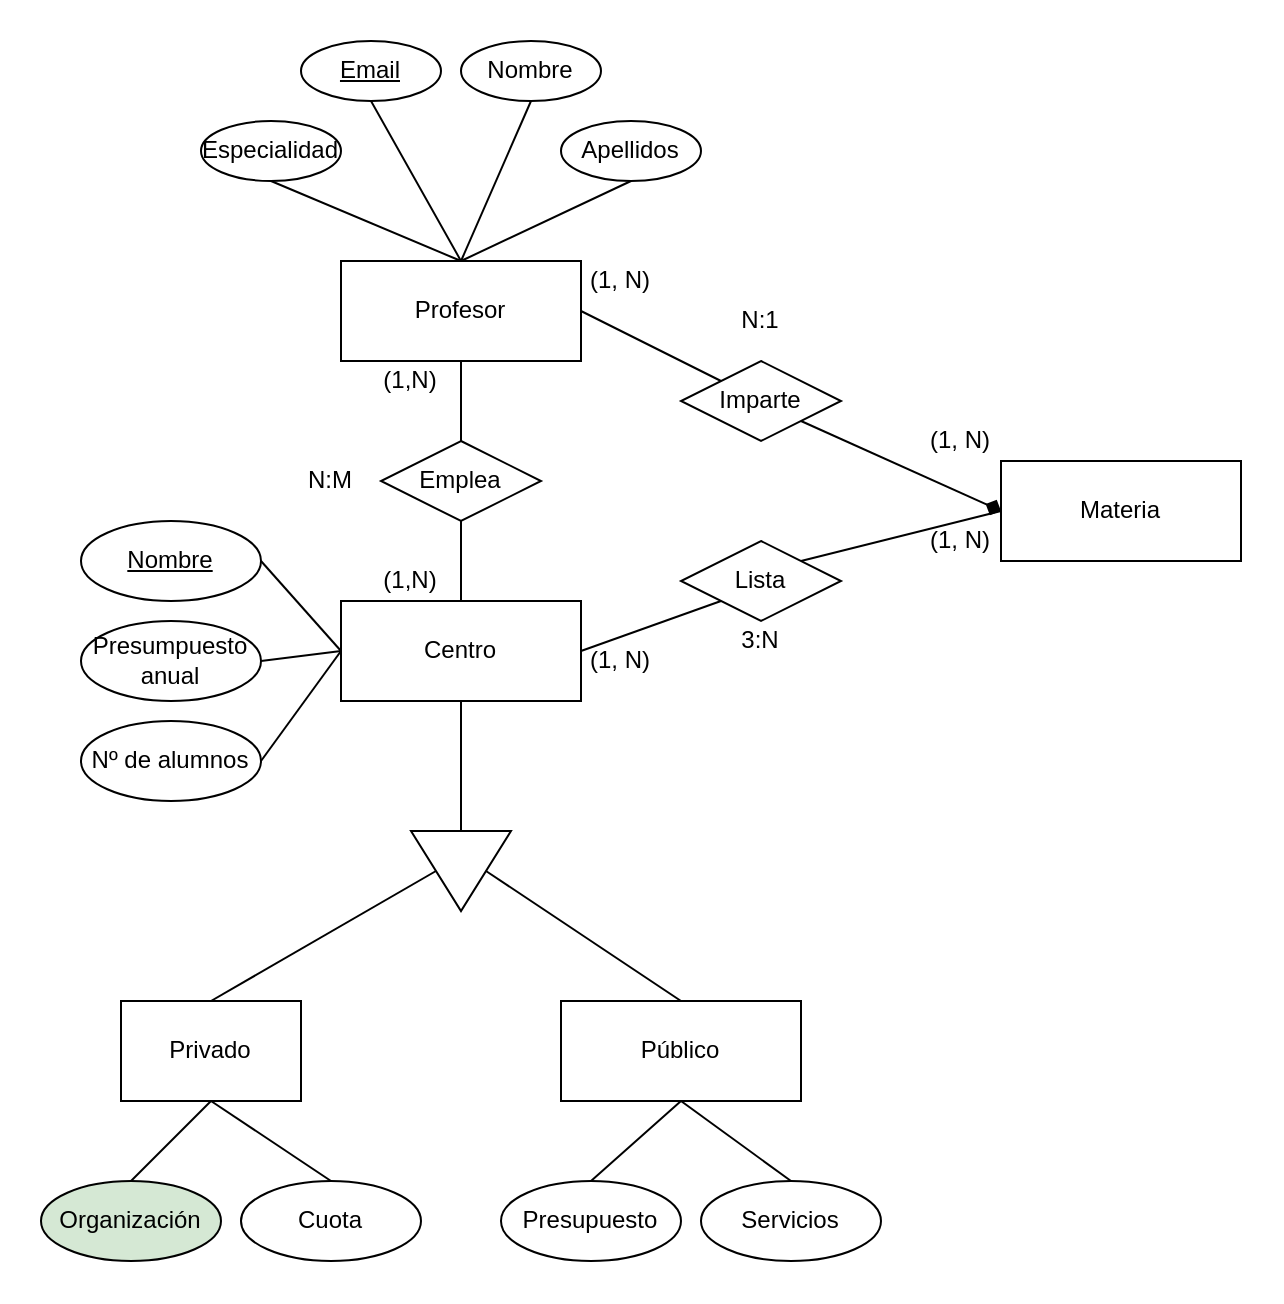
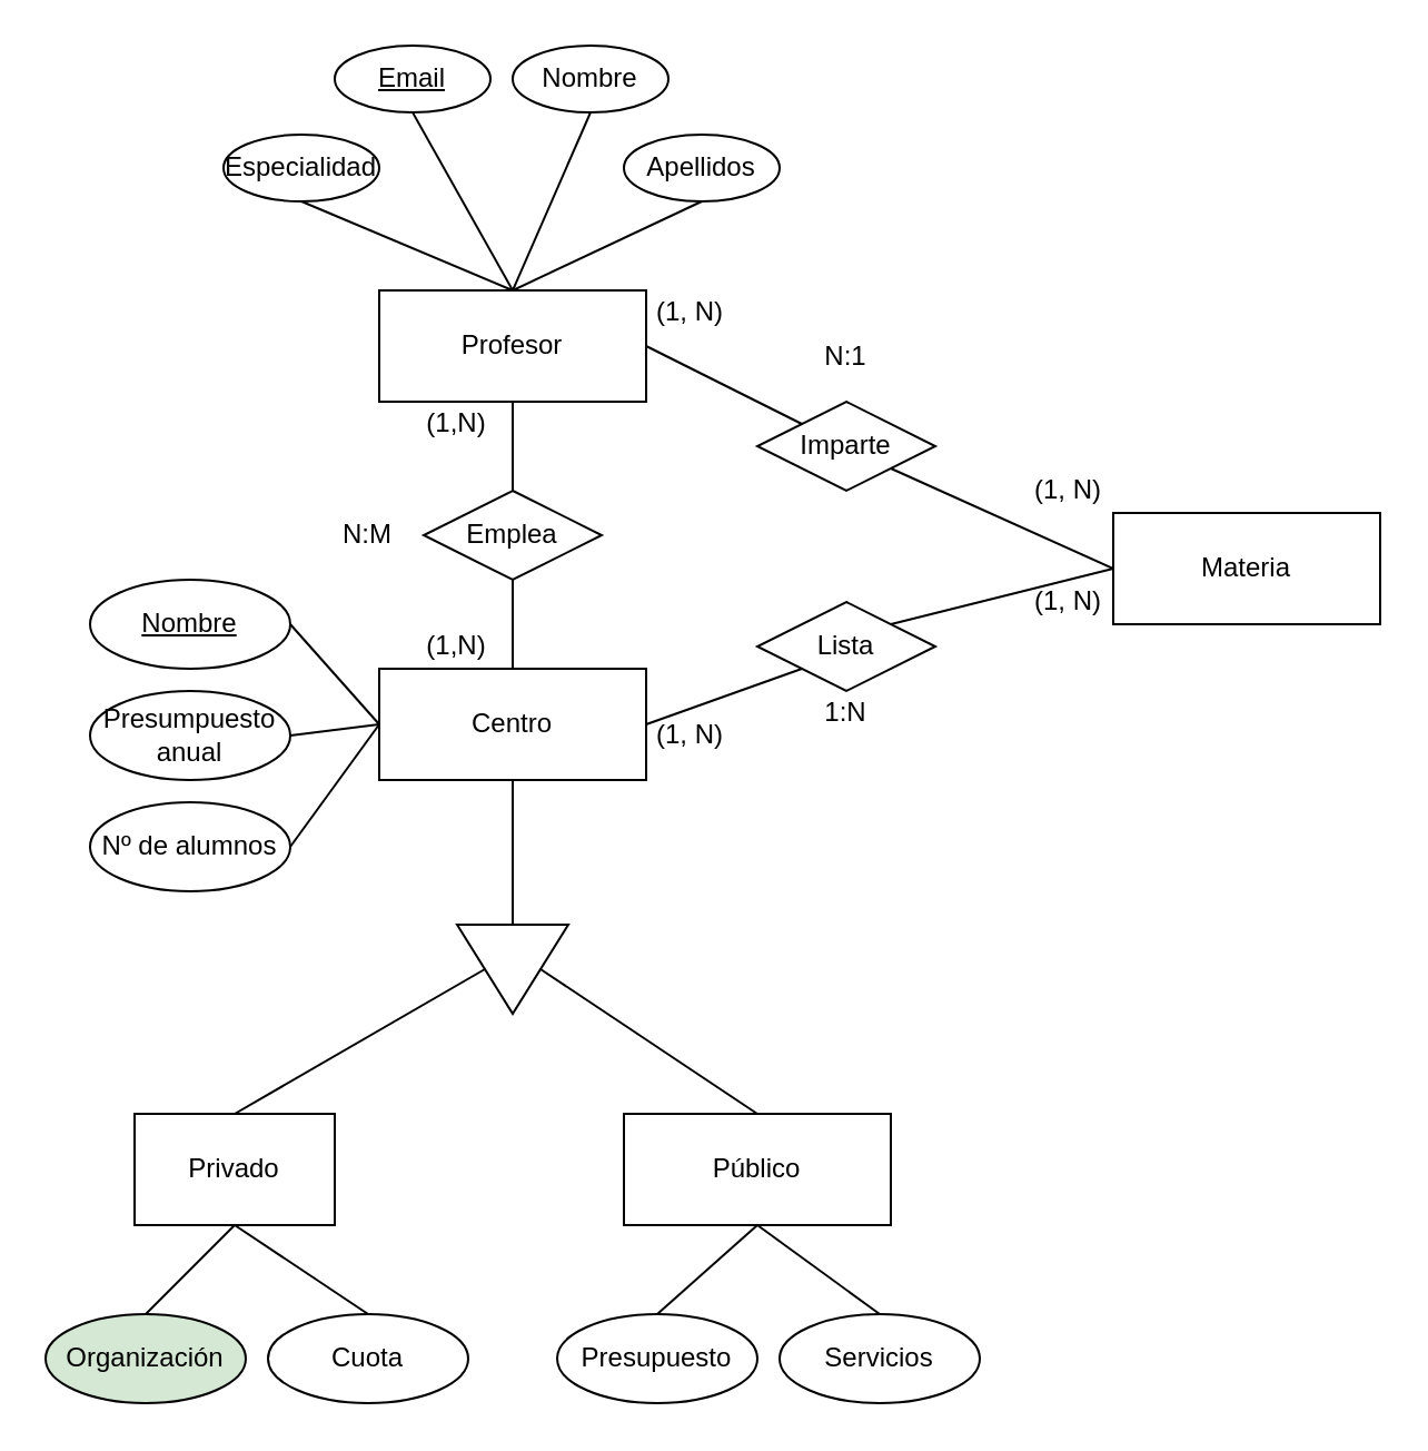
  <mxCell id="0" />
  <mxCell id="1" parent="0" />
  <mxCell id="2" value="Centro" style="rounded=0;whiteSpace=wrap;html=1;" parent="1" vertex="1"><mxGeometry x="170" y="300" width="120" height="50" as="geometry" /></mxCell>
  <mxCell id="3" value="Profesor" style="rounded=0;whiteSpace=wrap;html=1;" parent="1" vertex="1"><mxGeometry x="170" y="130" width="120" height="50" as="geometry" /></mxCell>
  <mxCell id="4" value="Privado" style="rounded=0;whiteSpace=wrap;html=1;" parent="1" vertex="1"><mxGeometry x="60" y="500" width="90" height="50" as="geometry" /></mxCell>
  <mxCell id="5" value="Público" style="rounded=0;whiteSpace=wrap;html=1;" parent="1" vertex="1"><mxGeometry x="280" y="500" width="120" height="50" as="geometry" /></mxCell>
  <mxCell id="6" value="" style="triangle;whiteSpace=wrap;html=1;rotation=90;" parent="1" vertex="1"><mxGeometry x="210" y="410" width="40" height="50" as="geometry" /></mxCell>
  <mxCell id="7" value="" style="endArrow=none;html=1;entryX=0.5;entryY=1;entryDx=0;entryDy=0;exitX=0;exitY=0.5;exitDx=0;exitDy=0;" parent="1" source="6" target="2" edge="1"><mxGeometry width="50" height="50" relative="1" as="geometry"><mxPoint x="140" y="410" as="sourcePoint" /><mxPoint x="190" y="360" as="targetPoint" /></mxGeometry></mxCell>
  <mxCell id="8" value="" style="endArrow=none;html=1;entryX=0.5;entryY=1;entryDx=0;entryDy=0;exitX=0.5;exitY=0;exitDx=0;exitDy=0;" parent="1" source="4" target="6" edge="1"><mxGeometry width="50" height="50" relative="1" as="geometry"><mxPoint x="240" y="395" as="sourcePoint" /><mxPoint x="240" y="360" as="targetPoint" /></mxGeometry></mxCell>
  <mxCell id="9" value="" style="endArrow=none;html=1;entryX=0.5;entryY=0;entryDx=0;entryDy=0;exitX=0.5;exitY=0;exitDx=0;exitDy=0;" parent="1" source="5" target="6" edge="1"><mxGeometry width="50" height="50" relative="1" as="geometry"><mxPoint x="130" y="440" as="sourcePoint" /><mxPoint x="227.5" y="415" as="targetPoint" /></mxGeometry></mxCell>
  <mxCell id="10" value="Emplea" style="rhombus;whiteSpace=wrap;html=1;" parent="1" vertex="1"><mxGeometry x="190" y="220" width="80" height="40" as="geometry" /></mxCell>
  <mxCell id="11" value="Imparte" style="rhombus;whiteSpace=wrap;html=1;" parent="1" vertex="1"><mxGeometry x="340" y="180" width="80" height="40" as="geometry" /></mxCell>
  <mxCell id="12" value="Materia" style="rounded=0;whiteSpace=wrap;html=1;" parent="1" vertex="1"><mxGeometry x="500" y="230" width="120" height="50" as="geometry" /></mxCell>
  <mxCell id="13" value="Nombre" style="ellipse;whiteSpace=wrap;html=1;" parent="1" vertex="1"><mxGeometry x="230" y="20" width="70" height="30" as="geometry" /></mxCell>
  <mxCell id="14" value="Apellidos" style="ellipse;whiteSpace=wrap;html=1;" parent="1" vertex="1"><mxGeometry x="280" y="60" width="70" height="30" as="geometry" /></mxCell>
  <mxCell id="15" value="N:M" style="text;html=1;strokeColor=none;fillColor=none;align=center;verticalAlign=middle;whiteSpace=wrap;rounded=0;" parent="1" vertex="1"><mxGeometry x="145" y="230" width="40" height="20" as="geometry" /></mxCell>
  <mxCell id="16" value="&lt;u&gt;Email&lt;/u&gt;" style="ellipse;whiteSpace=wrap;html=1;" parent="1" vertex="1"><mxGeometry x="150" y="20" width="70" height="30" as="geometry" /></mxCell>
  <mxCell id="17" value="Especialidad" style="ellipse;whiteSpace=wrap;html=1;" parent="1" vertex="1"><mxGeometry x="100" y="60" width="70" height="30" as="geometry" /></mxCell>
  <mxCell id="18" value="&lt;u&gt;Nombre&lt;/u&gt;" style="ellipse;whiteSpace=wrap;html=1;" parent="1" vertex="1"><mxGeometry x="40" y="260" width="90" height="40" as="geometry" /></mxCell>
  <mxCell id="19" value="Lista" style="rhombus;whiteSpace=wrap;html=1;" parent="1" vertex="1"><mxGeometry x="340" y="270" width="80" height="40" as="geometry" /></mxCell>
  <mxCell id="20" value="Presumpuesto anual" style="ellipse;whiteSpace=wrap;html=1;" parent="1" vertex="1"><mxGeometry x="40" y="310" width="90" height="40" as="geometry" /></mxCell>
  <mxCell id="21" value="Nº de alumnos" style="ellipse;whiteSpace=wrap;html=1;" parent="1" vertex="1"><mxGeometry x="40" y="360" width="90" height="40" as="geometry" /></mxCell>
  <mxCell id="22" value="Presupuesto" style="ellipse;whiteSpace=wrap;html=1;" parent="1" vertex="1"><mxGeometry x="250" y="590" width="90" height="40" as="geometry" /></mxCell>
  <mxCell id="23" value="Servicios" style="ellipse;whiteSpace=wrap;html=1;" parent="1" vertex="1"><mxGeometry x="350" y="590" width="90" height="40" as="geometry" /></mxCell>
  <mxCell id="24" value="Organización" style="ellipse;whiteSpace=wrap;html=1;fillColor=#d5e8d4;" parent="1" vertex="1"><mxGeometry x="20" y="590" width="90" height="40" as="geometry" /></mxCell>
  <mxCell id="25" value="Cuota" style="ellipse;whiteSpace=wrap;html=1;" parent="1" vertex="1"><mxGeometry x="120" y="590" width="90" height="40" as="geometry" /></mxCell>
  <mxCell id="26" value="" style="endArrow=none;html=1;entryX=0.5;entryY=1;entryDx=0;entryDy=0;exitX=0.5;exitY=0;exitDx=0;exitDy=0;" parent="1" source="3" target="17" edge="1"><mxGeometry width="50" height="50" relative="1" as="geometry"><mxPoint x="100" y="150" as="sourcePoint" /><mxPoint x="150" y="100" as="targetPoint" /></mxGeometry></mxCell>
  <mxCell id="27" value="" style="endArrow=none;html=1;entryX=0.5;entryY=1;entryDx=0;entryDy=0;exitX=0.5;exitY=0;exitDx=0;exitDy=0;" parent="1" source="3" target="16" edge="1"><mxGeometry width="50" height="50" relative="1" as="geometry"><mxPoint x="240" y="140" as="sourcePoint" /><mxPoint x="145" y="100" as="targetPoint" /></mxGeometry></mxCell>
  <mxCell id="28" value="" style="endArrow=none;html=1;entryX=0.5;entryY=0;entryDx=0;entryDy=0;exitX=0.5;exitY=1;exitDx=0;exitDy=0;" parent="1" source="13" target="3" edge="1"><mxGeometry width="50" height="50" relative="1" as="geometry"><mxPoint x="250" y="150" as="sourcePoint" /><mxPoint x="155" y="110" as="targetPoint" /></mxGeometry></mxCell>
  <mxCell id="29" value="" style="endArrow=none;html=1;entryX=0.5;entryY=0;entryDx=0;entryDy=0;exitX=0.5;exitY=1;exitDx=0;exitDy=0;" parent="1" source="14" target="3" edge="1"><mxGeometry width="50" height="50" relative="1" as="geometry"><mxPoint x="260" y="160" as="sourcePoint" /><mxPoint x="165" y="120" as="targetPoint" /></mxGeometry></mxCell>
  <mxCell id="30" value="" style="endArrow=none;html=1;entryX=0.5;entryY=0;entryDx=0;entryDy=0;exitX=0.5;exitY=1;exitDx=0;exitDy=0;" parent="1" source="3" target="10" edge="1"><mxGeometry width="50" height="50" relative="1" as="geometry"><mxPoint x="270" y="170" as="sourcePoint" /><mxPoint x="175" y="130" as="targetPoint" /></mxGeometry></mxCell>
  <mxCell id="31" value="" style="endArrow=none;html=1;entryX=0.5;entryY=1;entryDx=0;entryDy=0;exitX=0.5;exitY=0;exitDx=0;exitDy=0;" parent="1" source="2" target="10" edge="1"><mxGeometry width="50" height="50" relative="1" as="geometry"><mxPoint x="240" y="190" as="sourcePoint" /><mxPoint x="240" y="230" as="targetPoint" /></mxGeometry></mxCell>
  <mxCell id="32" value="" style="endArrow=none;html=1;entryX=0;entryY=0.5;entryDx=0;entryDy=0;exitX=1;exitY=0.5;exitDx=0;exitDy=0;" parent="1" source="21" target="2" edge="1"><mxGeometry width="50" height="50" relative="1" as="geometry"><mxPoint x="240" y="310" as="sourcePoint" /><mxPoint x="240" y="270" as="targetPoint" /></mxGeometry></mxCell>
  <mxCell id="33" value="" style="endArrow=none;html=1;entryX=1;entryY=0.5;entryDx=0;entryDy=0;exitX=0;exitY=0.5;exitDx=0;exitDy=0;" parent="1" source="2" target="20" edge="1"><mxGeometry width="50" height="50" relative="1" as="geometry"><mxPoint x="250" y="320" as="sourcePoint" /><mxPoint x="250" y="280" as="targetPoint" /></mxGeometry></mxCell>
  <mxCell id="34" value="" style="endArrow=none;html=1;entryX=1;entryY=0.5;entryDx=0;entryDy=0;exitX=0;exitY=0.5;exitDx=0;exitDy=0;" parent="1" source="2" target="18" edge="1"><mxGeometry width="50" height="50" relative="1" as="geometry"><mxPoint x="180" y="335" as="sourcePoint" /><mxPoint x="140" y="340" as="targetPoint" /></mxGeometry></mxCell>
  <mxCell id="35" value="" style="endArrow=none;html=1;entryX=0.5;entryY=1;entryDx=0;entryDy=0;exitX=0.5;exitY=0;exitDx=0;exitDy=0;" parent="1" source="24" target="4" edge="1"><mxGeometry width="50" height="50" relative="1" as="geometry"><mxPoint x="180" y="405" as="sourcePoint" /><mxPoint x="140" y="360" as="targetPoint" /></mxGeometry></mxCell>
  <mxCell id="36" value="" style="endArrow=none;html=1;entryX=0.5;entryY=1;entryDx=0;entryDy=0;exitX=0.5;exitY=0;exitDx=0;exitDy=0;" parent="1" source="25" target="4" edge="1"><mxGeometry width="50" height="50" relative="1" as="geometry"><mxPoint x="75" y="600" as="sourcePoint" /><mxPoint x="130" y="560" as="targetPoint" /></mxGeometry></mxCell>
  <mxCell id="37" value="" style="endArrow=none;html=1;entryX=0.5;entryY=1;entryDx=0;entryDy=0;exitX=0.5;exitY=0;exitDx=0;exitDy=0;" parent="1" source="22" target="5" edge="1"><mxGeometry width="50" height="50" relative="1" as="geometry"><mxPoint x="175" y="600" as="sourcePoint" /><mxPoint x="130" y="560" as="targetPoint" /></mxGeometry></mxCell>
  <mxCell id="38" value="" style="endArrow=none;html=1;entryX=0.5;entryY=1;entryDx=0;entryDy=0;exitX=0.5;exitY=0;exitDx=0;exitDy=0;" parent="1" source="23" target="5" edge="1"><mxGeometry width="50" height="50" relative="1" as="geometry"><mxPoint x="305" y="600" as="sourcePoint" /><mxPoint x="350" y="560" as="targetPoint" /></mxGeometry></mxCell>
  <mxCell id="39" value="" style="endArrow=none;html=1;entryX=1;entryY=0.5;entryDx=0;entryDy=0;exitX=0;exitY=1;exitDx=0;exitDy=0;" parent="1" source="19" target="2" edge="1"><mxGeometry width="50" height="50" relative="1" as="geometry"><mxPoint x="405" y="530" as="sourcePoint" /><mxPoint x="350" y="490" as="targetPoint" /></mxGeometry></mxCell>
  <mxCell id="40" value="" style="endArrow=none;html=1;entryX=1;entryY=0.5;entryDx=0;entryDy=0;exitX=0;exitY=0;exitDx=0;exitDy=0;" parent="1" source="11" target="3" edge="1"><mxGeometry width="50" height="50" relative="1" as="geometry"><mxPoint x="350" y="290" as="sourcePoint" /><mxPoint x="300" y="335" as="targetPoint" /></mxGeometry></mxCell>
- <mxCell id="41" value="" style="endArrow=diamond;html=1;entryX=0;entryY=0.5;entryDx=0;entryDy=0;exitX=1;exitY=1;exitDx=0;exitDy=0;" parent="1" source="11" target="12" edge="1"><mxGeometry width="50" height="50" relative="1" as="geometry"><mxPoint x="350" y="210" as="sourcePoint" /><mxPoint x="300" y="165" as="targetPoint" /></mxGeometry></mxCell>
+ <mxCell id="41" value="" style="endArrow=none;html=1;entryX=0;entryY=0.5;entryDx=0;entryDy=0;exitX=1;exitY=1;exitDx=0;exitDy=0;" parent="1" source="11" target="12" edge="1"><mxGeometry width="50" height="50" relative="1" as="geometry"><mxPoint x="350" y="210" as="sourcePoint" /><mxPoint x="300" y="165" as="targetPoint" /></mxGeometry></mxCell>
  <mxCell id="42" value="" style="endArrow=none;html=1;exitX=1;exitY=0;exitDx=0;exitDy=0;entryX=0;entryY=0.5;entryDx=0;entryDy=0;" parent="1" source="19" target="12" edge="1"><mxGeometry width="50" height="50" relative="1" as="geometry"><mxPoint x="360" y="220" as="sourcePoint" /><mxPoint x="502" y="340" as="targetPoint" /></mxGeometry></mxCell>
  <mxCell id="43" value="(1,N)" style="text;html=1;strokeColor=none;fillColor=none;align=center;verticalAlign=middle;whiteSpace=wrap;rounded=0;" parent="1" vertex="1"><mxGeometry x="185" y="280" width="40" height="20" as="geometry" /></mxCell>
  <mxCell id="44" value="(1,N)" style="text;html=1;strokeColor=none;fillColor=none;align=center;verticalAlign=middle;whiteSpace=wrap;rounded=0;" parent="1" vertex="1"><mxGeometry x="185" y="180" width="40" height="20" as="geometry" /></mxCell>
  <mxCell id="45" value="N:1" style="text;html=1;strokeColor=none;fillColor=none;align=center;verticalAlign=middle;whiteSpace=wrap;rounded=0;" parent="1" vertex="1"><mxGeometry x="360" y="150" width="40" height="20" as="geometry" /></mxCell>
- <mxCell id="46" value="3:N" style="text;html=1;strokeColor=none;fillColor=none;align=center;verticalAlign=middle;whiteSpace=wrap;rounded=0;" parent="1" vertex="1"><mxGeometry x="360" y="310" width="40" height="20" as="geometry" /></mxCell>
+ <mxCell id="46" value="1:N" style="text;html=1;strokeColor=none;fillColor=none;align=center;verticalAlign=middle;whiteSpace=wrap;rounded=0;" parent="1" vertex="1"><mxGeometry x="360" y="310" width="40" height="20" as="geometry" /></mxCell>
  <mxCell id="47" value="(1, N)" style="text;html=1;strokeColor=none;fillColor=none;align=center;verticalAlign=middle;whiteSpace=wrap;rounded=0;" parent="1" vertex="1"><mxGeometry x="290" y="320" width="40" height="20" as="geometry" /></mxCell>
  <mxCell id="48" value="(1, N)" style="text;html=1;strokeColor=none;fillColor=none;align=center;verticalAlign=middle;whiteSpace=wrap;rounded=0;" parent="1" vertex="1"><mxGeometry x="460" y="260" width="40" height="20" as="geometry" /></mxCell>
  <mxCell id="49" value="(1, N)" style="text;html=1;strokeColor=none;fillColor=none;align=center;verticalAlign=middle;whiteSpace=wrap;rounded=0;" parent="1" vertex="1"><mxGeometry x="290" y="130" width="40" height="20" as="geometry" /></mxCell>
  <mxCell id="50" value="(1, N)" style="text;html=1;strokeColor=none;fillColor=none;align=center;verticalAlign=middle;whiteSpace=wrap;rounded=0;" parent="1" vertex="1"><mxGeometry x="460" y="210" width="40" height="20" as="geometry" /></mxCell>
